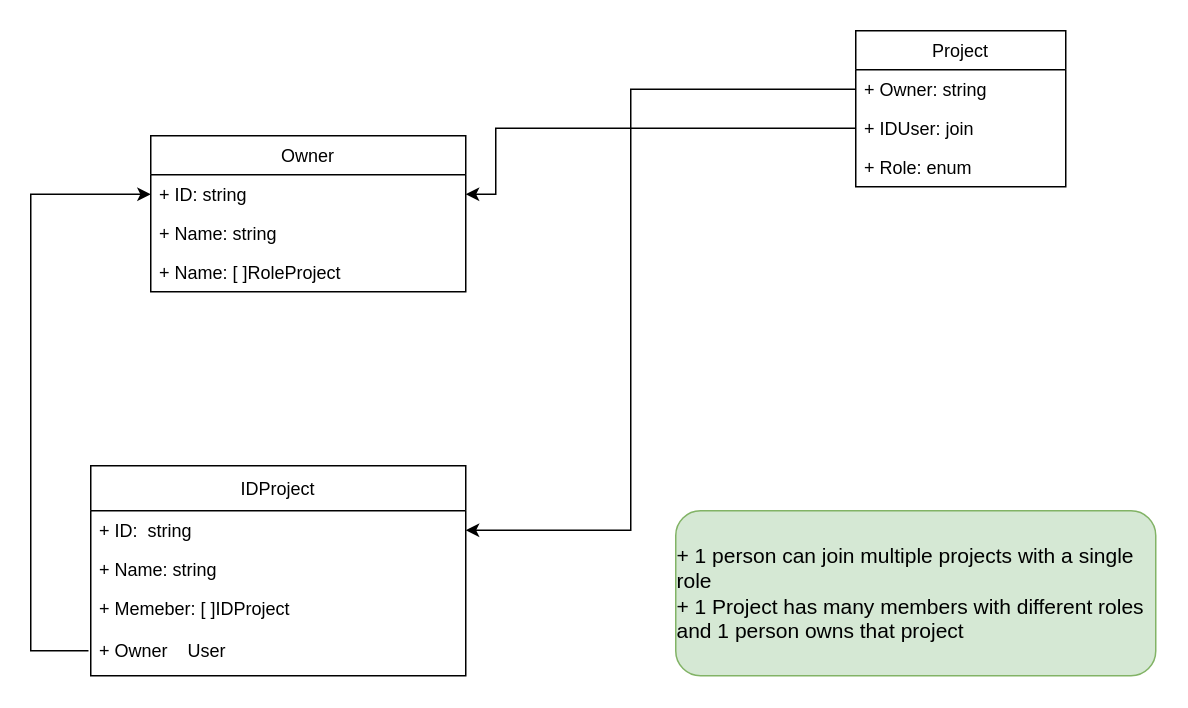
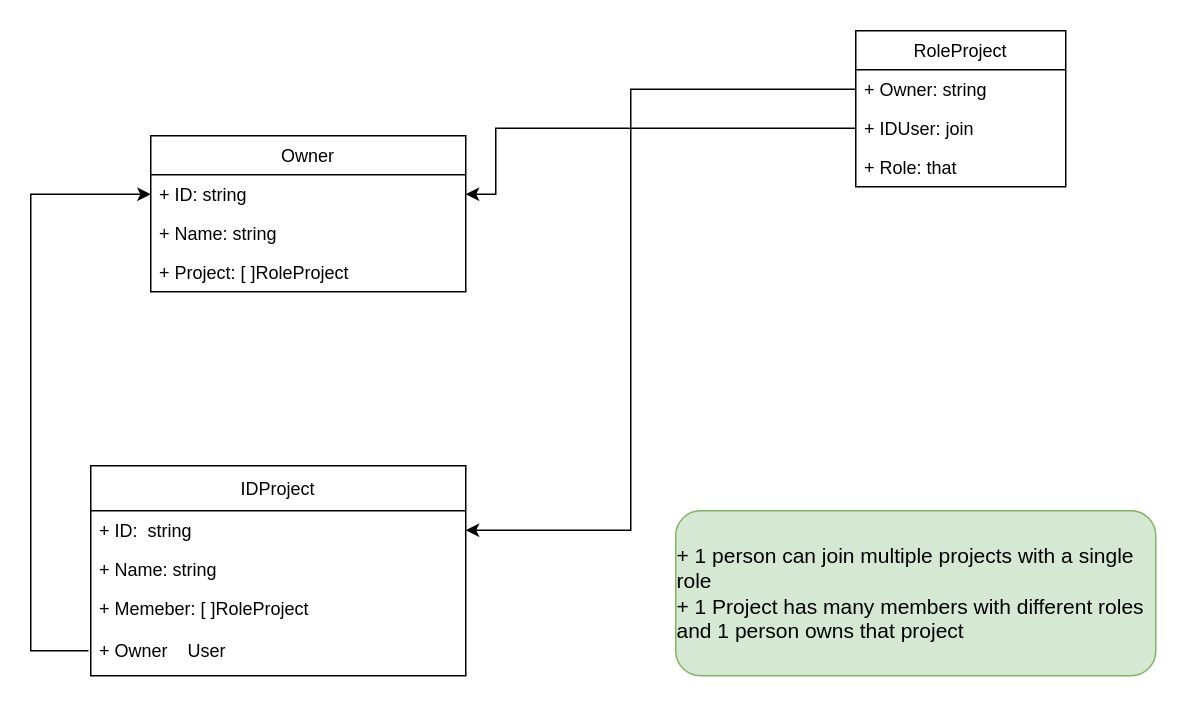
  <mxCell id="0" />
  <mxCell id="1" parent="0" />
  <mxCell id="2" value="Owner" style="swimlane;fontStyle=0;childLayout=stackLayout;horizontal=1;startSize=26;fillColor=none;horizontalStack=0;resizeParent=1;resizeParentMax=0;resizeLast=0;collapsible=1;marginBottom=0;" vertex="1" parent="1"><mxGeometry x="100" y="90" width="210" height="104" as="geometry" /></mxCell>
  <mxCell id="3" value="+ ID: string" style="text;strokeColor=none;fillColor=none;align=left;verticalAlign=top;spacingLeft=4;spacingRight=4;overflow=hidden;rotatable=0;points=[[0,0.5],[1,0.5]];portConstraint=eastwest;" vertex="1" parent="2"><mxGeometry y="26" width="210" height="26" as="geometry" /></mxCell>
  <mxCell id="4" value="+ Name: string" style="text;strokeColor=none;fillColor=none;align=left;verticalAlign=top;spacingLeft=4;spacingRight=4;overflow=hidden;rotatable=0;points=[[0,0.5],[1,0.5]];portConstraint=eastwest;" vertex="1" parent="2"><mxGeometry y="52" width="210" height="26" as="geometry" /></mxCell>
- <mxCell id="5" value="+ Name: [ ]RoleProject" style="text;strokeColor=none;fillColor=none;align=left;verticalAlign=top;spacingLeft=4;spacingRight=4;overflow=hidden;rotatable=0;points=[[0,0.5],[1,0.5]];portConstraint=eastwest;" vertex="1" parent="2"><mxGeometry y="78" width="210" height="26" as="geometry" /></mxCell>
+ <mxCell id="5" value="+ Project: [ ]RoleProject" style="text;strokeColor=none;fillColor=none;align=left;verticalAlign=top;spacingLeft=4;spacingRight=4;overflow=hidden;rotatable=0;points=[[0,0.5],[1,0.5]];portConstraint=eastwest;" vertex="1" parent="2"><mxGeometry y="78" width="210" height="26" as="geometry" /></mxCell>
  <mxCell id="6" style="edgeStyle=orthogonalEdgeStyle;rounded=0;orthogonalLoop=1;jettySize=auto;html=1;entryX=1;entryY=0.5;entryDx=0;entryDy=0;fontSize=14;exitX=0;exitY=0.5;exitDx=0;exitDy=0;" edge="1" parent="1" source="10" target="3"><mxGeometry relative="1" as="geometry"><Array as="points"><mxPoint x="330" y="85" /><mxPoint x="330" y="129" /></Array></mxGeometry></mxCell>
  <mxCell id="7" style="edgeStyle=orthogonalEdgeStyle;rounded=0;orthogonalLoop=1;jettySize=auto;html=1;entryX=1;entryY=0.5;entryDx=0;entryDy=0;fontSize=14;exitX=0;exitY=0.5;exitDx=0;exitDy=0;" edge="1" parent="1" source="9" target="14"><mxGeometry relative="1" as="geometry"><Array as="points"><mxPoint x="420" y="59" /><mxPoint x="420" y="353" /></Array></mxGeometry></mxCell>
- <mxCell id="8" value="Project" style="swimlane;fontStyle=0;childLayout=stackLayout;horizontal=1;startSize=26;fillColor=none;horizontalStack=0;resizeParent=1;resizeParentMax=0;resizeLast=0;collapsible=1;marginBottom=0;" vertex="1" parent="1"><mxGeometry x="570" y="20" width="140" height="104" as="geometry" /></mxCell>
+ <mxCell id="8" value="RoleProject" style="swimlane;fontStyle=0;childLayout=stackLayout;horizontal=1;startSize=26;fillColor=none;horizontalStack=0;resizeParent=1;resizeParentMax=0;resizeLast=0;collapsible=1;marginBottom=0;" vertex="1" parent="1"><mxGeometry x="570" y="20" width="140" height="104" as="geometry" /></mxCell>
  <mxCell id="9" value="+ Owner: string    " style="text;strokeColor=none;fillColor=none;align=left;verticalAlign=top;spacingLeft=4;spacingRight=4;overflow=hidden;rotatable=0;points=[[0,0.5],[1,0.5]];portConstraint=eastwest;" vertex="1" parent="8"><mxGeometry y="26" width="140" height="26" as="geometry" /></mxCell>
  <mxCell id="10" value="+ IDUser: join" style="text;strokeColor=none;fillColor=none;align=left;verticalAlign=top;spacingLeft=4;spacingRight=4;overflow=hidden;rotatable=0;points=[[0,0.5],[1,0.5]];portConstraint=eastwest;" vertex="1" parent="8"><mxGeometry y="52" width="140" height="26" as="geometry" /></mxCell>
- <mxCell id="11" value="+ Role: enum" style="text;strokeColor=none;fillColor=none;align=left;verticalAlign=top;spacingLeft=4;spacingRight=4;overflow=hidden;rotatable=0;points=[[0,0.5],[1,0.5]];portConstraint=eastwest;" vertex="1" parent="8"><mxGeometry y="78" width="140" height="26" as="geometry" /></mxCell>
+ <mxCell id="11" value="+ Role: that" style="text;strokeColor=none;fillColor=none;align=left;verticalAlign=top;spacingLeft=4;spacingRight=4;overflow=hidden;rotatable=0;points=[[0,0.5],[1,0.5]];portConstraint=eastwest;" vertex="1" parent="8"><mxGeometry y="78" width="140" height="26" as="geometry" /></mxCell>
  <mxCell id="12" value="" style="edgeStyle=orthogonalEdgeStyle;rounded=0;orthogonalLoop=1;jettySize=auto;html=1;fontSize=14;entryX=0;entryY=0.5;entryDx=0;entryDy=0;exitX=-0.006;exitY=0.713;exitDx=0;exitDy=0;exitPerimeter=0;" edge="1" parent="1" source="16" target="3"><mxGeometry relative="1" as="geometry"><Array as="points"><mxPoint x="20" y="433" /><mxPoint x="20" y="129" /></Array></mxGeometry></mxCell>
  <mxCell id="13" value="IDProject" style="swimlane;fontStyle=0;childLayout=stackLayout;horizontal=1;startSize=30;fillColor=none;horizontalStack=0;resizeParent=1;resizeParentMax=0;resizeLast=0;collapsible=1;marginBottom=0;" vertex="1" parent="1"><mxGeometry x="60" y="310" width="250" height="140" as="geometry"><mxRectangle x="90" y="410" width="70" height="26" as="alternateBounds" /></mxGeometry></mxCell>
  <mxCell id="14" value="+ ID:  string" style="text;strokeColor=none;fillColor=none;align=left;verticalAlign=top;spacingLeft=4;spacingRight=4;overflow=hidden;rotatable=0;points=[[0,0.5],[1,0.5]];portConstraint=eastwest;" vertex="1" parent="13"><mxGeometry y="30" width="250" height="26" as="geometry" /></mxCell>
  <mxCell id="15" value="+ Name: string" style="text;strokeColor=none;fillColor=none;align=left;verticalAlign=top;spacingLeft=4;spacingRight=4;overflow=hidden;rotatable=0;points=[[0,0.5],[1,0.5]];portConstraint=eastwest;" vertex="1" parent="13"><mxGeometry y="56" width="250" height="26" as="geometry" /></mxCell>
- <mxCell id="16" value="+ Memeber: [ ]IDProject&#10;&#10;+ Owner    User" style="text;strokeColor=none;fillColor=none;align=left;verticalAlign=top;spacingLeft=4;spacingRight=4;overflow=hidden;rotatable=0;points=[[0,0.5],[1,0.5]];portConstraint=eastwest;" vertex="1" parent="13"><mxGeometry y="82" width="250" height="58" as="geometry" /></mxCell>
+ <mxCell id="16" value="+ Memeber: [ ]RoleProject&#10;&#10;+ Owner    User" style="text;strokeColor=none;fillColor=none;align=left;verticalAlign=top;spacingLeft=4;spacingRight=4;overflow=hidden;rotatable=0;points=[[0,0.5],[1,0.5]];portConstraint=eastwest;" vertex="1" parent="13"><mxGeometry y="82" width="250" height="58" as="geometry" /></mxCell>
  <mxCell id="17" value="&lt;div style=&quot;text-align: left ; font-size: 14px&quot;&gt;&lt;font style=&quot;font-size: 14px&quot;&gt;+ 1 person can join multiple projects with a single role&lt;/font&gt;&lt;/div&gt;&lt;div style=&quot;text-align: left ; font-size: 14px&quot;&gt;&lt;font style=&quot;font-size: 14px&quot;&gt;+&amp;nbsp;1 Project has many members with different roles and 1 person owns that project&lt;/font&gt;&lt;/div&gt;" style="rounded=1;whiteSpace=wrap;html=1;fillColor=#d5e8d4;strokeColor=#82b366;" vertex="1" parent="1"><mxGeometry x="450" y="340" width="320" height="110" as="geometry" /></mxCell>
